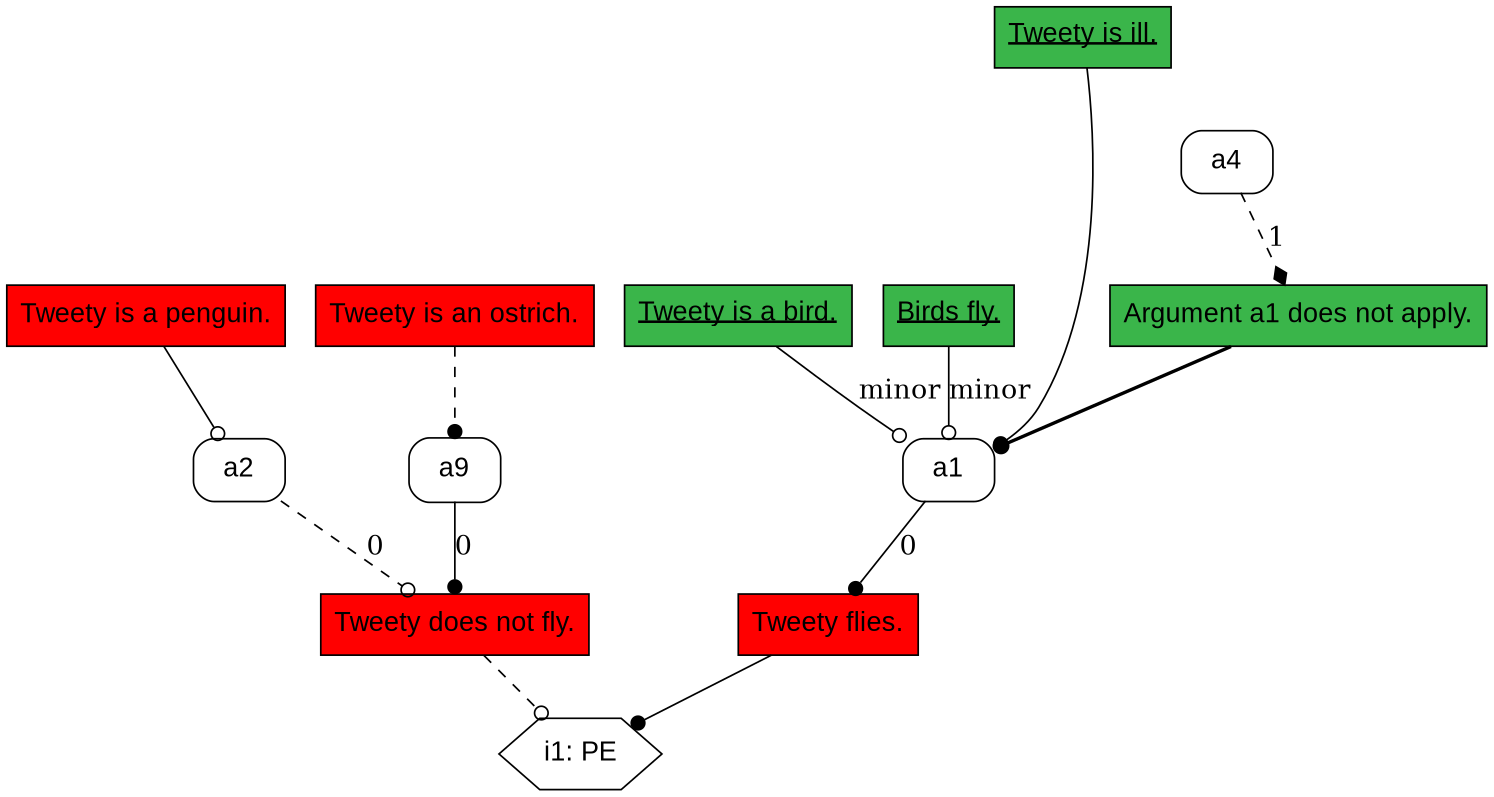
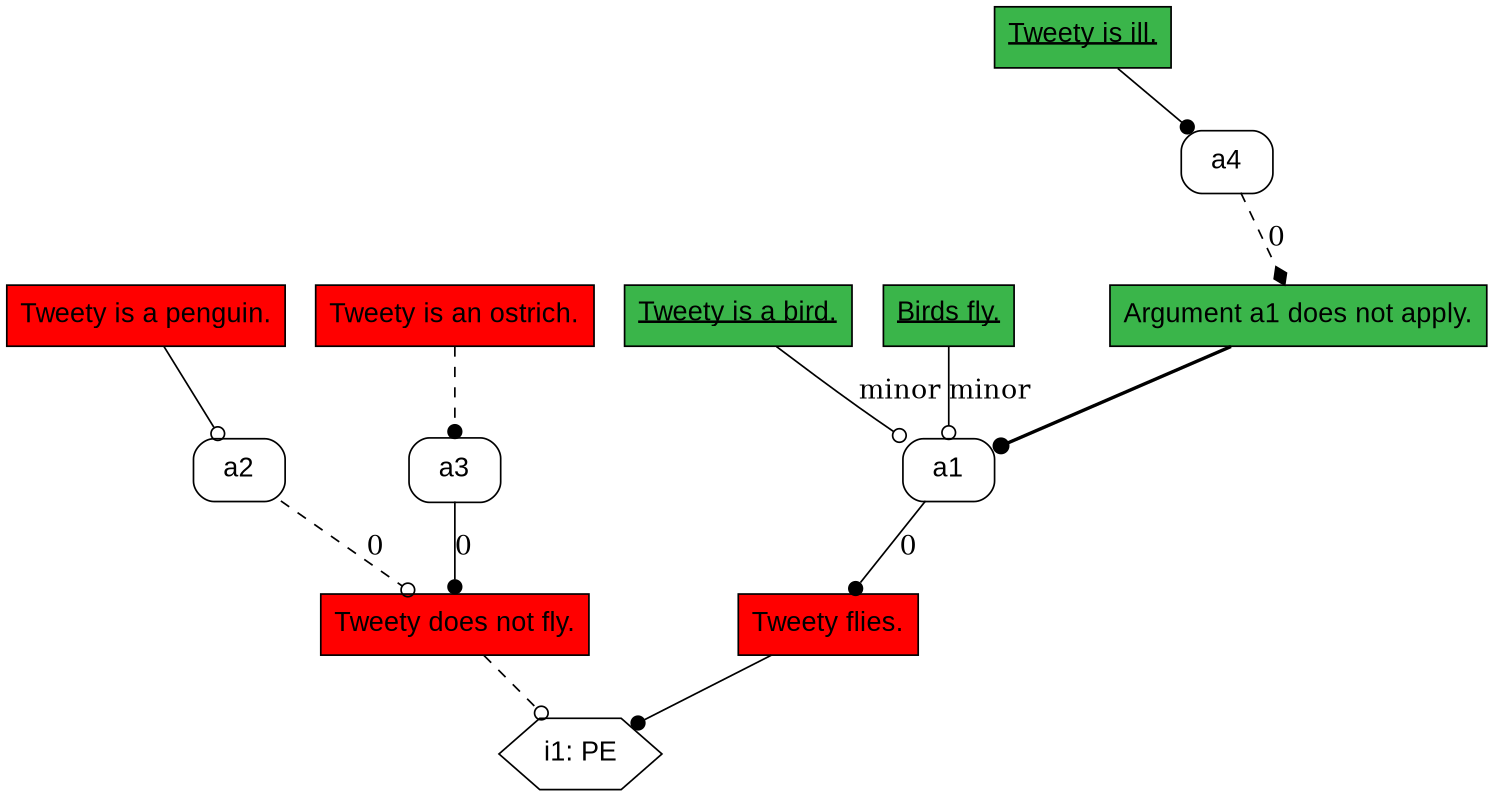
  digraph {
    rankdir=TB
    node [fillcolor="#FFFFFF" fontname=Arial fontsize=16 penwidth=1.0 shape=box style=filled]
    edge [arrowhead=dot color="#000000" fontsize=16 penwidth=1.0 style=solid]
    n1 [fillcolor="#FF0000" label="Tweety flies."]
    n2 [label="i1: PE" shape=hexagon]
    n3 [fillcolor="#FF0000" label="Tweety does not fly."]
    n4 [fillcolor="#3AB54A" label=<<u>Tweety is a bird.</u>>]
    n5 [label=a1 shape=Mrecord]
    n6 [fillcolor="#3AB54A" label=<<u>Birds fly.</u>>]
    n7 [fillcolor="#FF0000" label="Tweety is a penguin."]
    n8 [label=a2 shape=Mrecord]
    n9 [fillcolor="#FF0000" label="Tweety is an ostrich."]
-   n10 [label=a9 shape=Mrecord]
+   n10 [label=a3 shape=Mrecord]
    n11 [fillcolor="#3AB54A" label=<<u>Tweety is ill.</u>>]
    n12 [label=a4 shape=Mrecord]
    n13 [fillcolor="#3AB54A" label="Argument a1 does not apply."]
    n1 -> n2
    n3 -> n2 [arrowhead=odot style=dashed]
    n4 -> n5 [arrowhead=odot label=minor style=bold]
    n5 -> n1 [label=0]
    n6 -> n5 [arrowhead=odot label=minor]
    n7 -> n8 [arrowhead=odot style=bold]
    n8 -> n3 [arrowhead=odot label=0 style=dashed]
    n9 -> n10 [style=dashed]
    n10 -> n3 [label=0 style=bold]
-   n11 -> n5
-   n12 -> n13 [arrowhead=diamond label=1 style=dashed]
+   n11 -> n12
+   n12 -> n13 [arrowhead=diamond label=0 style=dashed]
    n13 -> n5 [penwidth=2.0 style=bold]
  }
